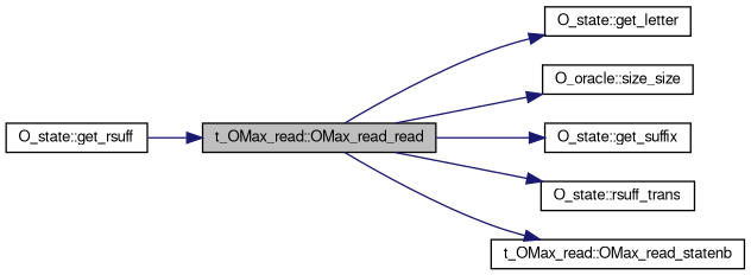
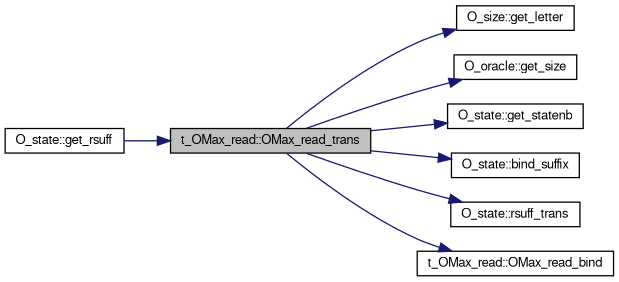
  digraph {
    rankdir=LR
    node [color=black fontname=FreeSans fontsize=10 shape=record]
    edge [color=midnightblue fontname=FreeSans fontsize=10 labelfontname=FreeSans labelfontsize=10 style=solid]
-   n1 [fillcolor=grey75 fontcolor=black height=0.2 label="t_OMax_read::OMax_read_read" style=filled width=0.4]
-   n2 [height=0.2 label="O_state::get_letter" width=0.4]
-   n3 [height=0.2 label="O_oracle::size_size" width=0.4]
-   n5 [height=0.2 label="O_state::get_suffix" width=0.4]
+   n1 [fillcolor=grey75 fontcolor=black height=0.2 label="t_OMax_read::OMax_read_trans" style=filled width=0.4]
+   n2 [height=0.2 label="O_size::get_letter" width=0.4]
+   n3 [height=0.2 label="O_oracle::get_size" width=0.4]
+   n4 [height=0.2 label="O_state::get_statenb" width=0.4]
+   n5 [height=0.2 label="O_state::bind_suffix" width=0.4]
    n6 [height=0.2 label="O_state::rsuff_trans" width=0.4]
-   n7 [height=0.2 label="t_OMax_read::OMax_read_statenb" width=0.4]
+   n7 [height=0.2 label="t_OMax_read::OMax_read_bind" width=0.4]
    n8 [height=0.2 label="O_state::get_rsuff" width=0.4]
    n1 -> n2
    n1 -> n3
+   n1 -> n4
    n1 -> n5
    n1 -> n6
    n1 -> n7
    n8 -> n1
  }
